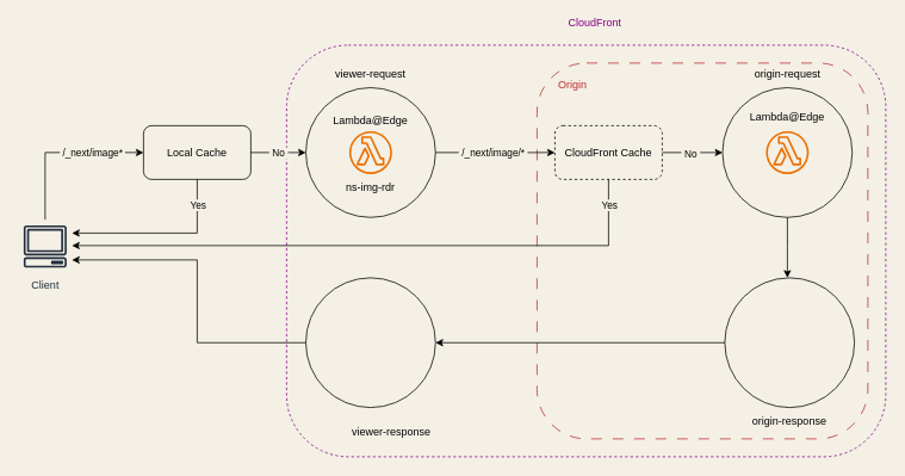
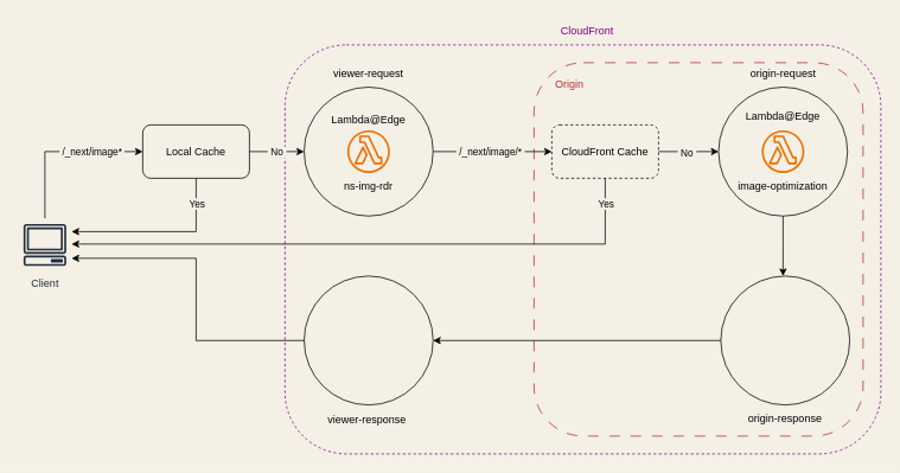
  <mxCell id="0" />
  <mxCell id="1" parent="0" />
  <mxCell id="2" value="" style="ellipse;whiteSpace=wrap;html=1;aspect=fixed;fillColor=none;" parent="1" vertex="1"><mxGeometry x="807.5" y="97.5" width="145" height="145" as="geometry" /></mxCell>
  <mxCell id="3" value="" style="rounded=1;whiteSpace=wrap;html=1;fillColor=none;strokeColor=#800080;dashed=1;" parent="1" vertex="1"><mxGeometry x="320" y="50" width="670" height="460" as="geometry" /></mxCell>
  <mxCell id="4" value="" style="rounded=1;whiteSpace=wrap;html=1;fontColor=default;fillColor=none;dashed=1;dashPattern=12 12;strokeColor=#B82E2E;" parent="1" vertex="1"><mxGeometry x="600" y="70" width="370" height="420" as="geometry" /></mxCell>
  <mxCell id="5" value="" style="ellipse;whiteSpace=wrap;html=1;aspect=fixed;fillColor=none;" parent="1" vertex="1"><mxGeometry x="341.5" y="97.5" width="145" height="145" as="geometry" /></mxCell>
  <mxCell id="6" value="" style="edgeStyle=orthogonalEdgeStyle;rounded=0;orthogonalLoop=1;jettySize=auto;html=1;" parent="1" source="10" target="13" edge="1"><mxGeometry relative="1" as="geometry"><mxPoint x="70" y="304" as="targetPoint" /><Array as="points"><mxPoint x="220" y="260" /></Array></mxGeometry></mxCell>
  <mxCell id="7" value="&amp;nbsp;Yes&amp;nbsp;" style="edgeLabel;html=1;align=center;verticalAlign=middle;resizable=0;points=[];labelBackgroundColor=#F4F0E6;" parent="6" vertex="1" connectable="0"><mxGeometry x="-0.629" y="-1" relative="1" as="geometry"><mxPoint x="1" y="-9" as="offset" /></mxGeometry></mxCell>
  <mxCell id="8" value="" style="edgeStyle=orthogonalEdgeStyle;rounded=0;orthogonalLoop=1;jettySize=auto;html=1;entryX=0;entryY=0.5;entryDx=0;entryDy=0;" parent="1" source="10" target="5" edge="1"><mxGeometry relative="1" as="geometry"><mxPoint x="350" y="170" as="targetPoint" /></mxGeometry></mxCell>
  <mxCell id="9" value="&amp;nbsp;No&amp;nbsp;" style="edgeLabel;html=1;align=center;verticalAlign=middle;resizable=0;points=[];labelBackgroundColor=#F4F0E6;" parent="8" vertex="1" connectable="0"><mxGeometry x="0.147" y="2" relative="1" as="geometry"><mxPoint x="-5" y="2" as="offset" /></mxGeometry></mxCell>
  <mxCell id="10" value="Local Cache" style="rounded=1;whiteSpace=wrap;html=1;fillColor=none;" parent="1" vertex="1"><mxGeometry x="160" y="140" width="120" height="60" as="geometry" /></mxCell>
  <mxCell id="11" value="" style="edgeStyle=orthogonalEdgeStyle;rounded=0;orthogonalLoop=1;jettySize=auto;html=1;entryX=0;entryY=0.5;entryDx=0;entryDy=0;" parent="1" source="13" target="10" edge="1"><mxGeometry relative="1" as="geometry"><mxPoint x="40" y="200" as="targetPoint" /><Array as="points"><mxPoint x="50" y="170" /></Array></mxGeometry></mxCell>
  <mxCell id="12" value="&amp;nbsp;/_next/image*&amp;nbsp;" style="edgeLabel;html=1;align=center;verticalAlign=middle;resizable=0;points=[];fontColor=default;labelBackgroundColor=#F4F0E6;" parent="11" vertex="1" connectable="0"><mxGeometry x="0.377" y="-1" relative="1" as="geometry"><mxPoint y="-1" as="offset" /></mxGeometry></mxCell>
  <mxCell id="13" value="Client" style="sketch=0;outlineConnect=0;fontColor=#232F3E;gradientColor=none;strokeColor=#232F3E;fillColor=none;dashed=0;verticalLabelPosition=bottom;verticalAlign=top;align=center;html=1;fontSize=12;fontStyle=0;aspect=fixed;shape=mxgraph.aws4.resourceIcon;resIcon=mxgraph.aws4.client;" parent="1" vertex="1"><mxGeometry x="20" y="245" width="60" height="60" as="geometry" /></mxCell>
  <mxCell id="14" style="edgeStyle=orthogonalEdgeStyle;rounded=0;orthogonalLoop=1;jettySize=auto;html=1;exitX=0.5;exitY=1;exitDx=0;exitDy=0;" parent="1" source="18" target="13" edge="1"><mxGeometry relative="1" as="geometry"><mxPoint x="40" y="274" as="targetPoint" /><Array as="points"><mxPoint x="680" y="274" /></Array><mxPoint x="690" y="170" as="sourcePoint" /></mxGeometry></mxCell>
  <mxCell id="15" value="&amp;nbsp;Yes&amp;nbsp;" style="edgeLabel;html=1;align=center;verticalAlign=middle;resizable=0;points=[];labelBackgroundColor=#F4F0E6;" parent="14" vertex="1" connectable="0"><mxGeometry x="-0.825" relative="1" as="geometry"><mxPoint y="-31" as="offset" /></mxGeometry></mxCell>
  <mxCell id="16" style="edgeStyle=orthogonalEdgeStyle;rounded=0;orthogonalLoop=1;jettySize=auto;html=1;exitX=1;exitY=0.5;exitDx=0;exitDy=0;entryX=0;entryY=0.5;entryDx=0;entryDy=0;" parent="1" source="18" target="2" edge="1"><mxGeometry relative="1" as="geometry"><mxPoint x="850" y="170" as="targetPoint" /></mxGeometry></mxCell>
  <mxCell id="17" value="&amp;nbsp;No&amp;nbsp;" style="edgeLabel;html=1;align=center;verticalAlign=middle;resizable=0;points=[];labelBackgroundColor=#F4F0E6;" parent="16" vertex="1" connectable="0"><mxGeometry x="-0.085" y="-1" relative="1" as="geometry"><mxPoint as="offset" /></mxGeometry></mxCell>
  <mxCell id="18" value="CloudFront Cache" style="rounded=1;whiteSpace=wrap;html=1;fillColor=none;dashed=1;" parent="1" vertex="1"><mxGeometry x="620" y="140" width="120" height="60" as="geometry" /></mxCell>
  <mxCell id="19" value="" style="sketch=0;outlineConnect=0;fontColor=#232F3E;gradientColor=none;fillColor=#ED7100;strokeColor=none;dashed=0;verticalLabelPosition=bottom;verticalAlign=top;align=center;html=1;fontSize=12;fontStyle=0;aspect=fixed;pointerEvents=1;shape=mxgraph.aws4.lambda_function;" parent="1" vertex="1"><mxGeometry x="390" y="146" width="48" height="48" as="geometry" /></mxCell>
  <mxCell id="20" value="Lambda@Edge" style="text;html=1;strokeColor=none;fillColor=none;align=center;verticalAlign=middle;whiteSpace=wrap;rounded=0;" parent="1" vertex="1"><mxGeometry x="384" y="120" width="60" height="30" as="geometry" /></mxCell>
  <mxCell id="21" value="ns-img-rdr" style="text;html=1;strokeColor=none;fillColor=none;align=center;verticalAlign=middle;whiteSpace=wrap;rounded=0;" parent="1" vertex="1"><mxGeometry x="361" y="194" width="106" height="30" as="geometry" /></mxCell>
  <mxCell id="22" style="edgeStyle=orthogonalEdgeStyle;rounded=0;orthogonalLoop=1;jettySize=auto;html=1;exitX=1;exitY=0.5;exitDx=0;exitDy=0;entryX=0;entryY=0.5;entryDx=0;entryDy=0;" parent="1" source="5" target="18" edge="1"><mxGeometry relative="1" as="geometry" /></mxCell>
  <mxCell id="23" value="&amp;nbsp;/_next/image/*&amp;nbsp;" style="edgeLabel;html=1;align=center;verticalAlign=middle;resizable=0;points=[];labelBackgroundColor=#F4F0E6;" parent="22" vertex="1" connectable="0"><mxGeometry x="-0.075" y="-2" relative="1" as="geometry"><mxPoint x="2" y="-2" as="offset" /></mxGeometry></mxCell>
  <mxCell id="24" style="edgeStyle=orthogonalEdgeStyle;rounded=0;orthogonalLoop=1;jettySize=auto;html=1;exitX=0;exitY=0.5;exitDx=0;exitDy=0;entryX=1;entryY=0.5;entryDx=0;entryDy=0;" parent="1" source="25" target="34" edge="1"><mxGeometry relative="1" as="geometry" /></mxCell>
  <mxCell id="25" value="" style="ellipse;whiteSpace=wrap;html=1;aspect=fixed;fillColor=none;" parent="1" vertex="1"><mxGeometry x="810" y="310" width="145" height="145" as="geometry" /></mxCell>
  <mxCell id="26" value="" style="sketch=0;outlineConnect=0;fontColor=#232F3E;gradientColor=none;fillColor=#ED7100;strokeColor=none;dashed=0;verticalLabelPosition=bottom;verticalAlign=top;align=center;html=1;fontSize=12;fontStyle=0;aspect=fixed;pointerEvents=1;shape=mxgraph.aws4.lambda_function;" parent="1" vertex="1"><mxGeometry x="856" y="146" width="48" height="48" as="geometry" /></mxCell>
  <mxCell id="27" value="Lambda@Edge" style="text;html=1;strokeColor=none;fillColor=none;align=center;verticalAlign=middle;whiteSpace=wrap;rounded=0;" parent="1" vertex="1"><mxGeometry x="850" y="116" width="60" height="30" as="geometry" /></mxCell>
+ <mxCell id="28" value="image-optimization" style="text;html=1;strokeColor=none;fillColor=none;align=center;verticalAlign=middle;whiteSpace=wrap;rounded=0;" parent="1" vertex="1"><mxGeometry x="827" y="194" width="106" height="30" as="geometry" /></mxCell>
  <mxCell id="29" value="viewer-request" style="text;html=1;strokeColor=none;fillColor=none;align=center;verticalAlign=middle;whiteSpace=wrap;rounded=0;" parent="1" vertex="1"><mxGeometry x="349" y="67.5" width="130" height="30" as="geometry" /></mxCell>
  <mxCell id="30" value="origin-response" style="text;html=1;strokeColor=none;fillColor=none;align=center;verticalAlign=middle;whiteSpace=wrap;rounded=0;" parent="1" vertex="1"><mxGeometry x="831.25" y="455" width="102.5" height="30" as="geometry" /></mxCell>
  <mxCell id="31" value="origin-request" style="text;html=1;strokeColor=none;fillColor=none;align=center;verticalAlign=middle;whiteSpace=wrap;rounded=0;" parent="1" vertex="1"><mxGeometry x="808.75" y="67.5" width="142.5" height="30" as="geometry" /></mxCell>
  <mxCell id="32" style="edgeStyle=orthogonalEdgeStyle;rounded=0;orthogonalLoop=1;jettySize=auto;html=1;exitX=0.5;exitY=1;exitDx=0;exitDy=0;" parent="1" source="2" edge="1"><mxGeometry relative="1" as="geometry"><mxPoint x="880" y="310" as="targetPoint" /></mxGeometry></mxCell>
  <mxCell id="33" style="edgeStyle=orthogonalEdgeStyle;rounded=0;orthogonalLoop=1;jettySize=auto;html=1;exitX=0;exitY=0.5;exitDx=0;exitDy=0;" parent="1" source="34" target="13" edge="1"><mxGeometry relative="1" as="geometry"><Array as="points"><mxPoint x="220" y="383" /><mxPoint x="220" y="290" /></Array></mxGeometry></mxCell>
  <mxCell id="34" value="" style="ellipse;whiteSpace=wrap;html=1;aspect=fixed;fillColor=none;" parent="1" vertex="1"><mxGeometry x="341.5" y="310" width="145" height="145" as="geometry" /></mxCell>
- <mxCell id="35" value="viewer-response" style="text;html=1;strokeColor=none;fillColor=none;align=center;verticalAlign=middle;whiteSpace=wrap;rounded=0;" parent="1" vertex="1"><mxGeometry x="386" y="466.5" width="102.5" height="30" as="geometry" /></mxCell>
- <mxCell id="36" value="CloudFront" style="text;html=1;strokeColor=none;fillColor=none;align=center;verticalAlign=middle;whiteSpace=wrap;rounded=0;fontColor=#800080;" parent="1" vertex="1"><mxGeometry x="635" y="10" width="60" height="30" as="geometry" /></mxCell>
+ <mxCell id="35" value="viewer-response" style="text;html=1;strokeColor=none;fillColor=none;align=center;verticalAlign=middle;whiteSpace=wrap;rounded=0;" parent="1" vertex="1"><mxGeometry x="361" y="456.5" width="102.5" height="30" as="geometry" /></mxCell>
+ <mxCell id="36" value="CloudFront" style="text;html=1;strokeColor=none;fillColor=none;align=center;verticalAlign=middle;whiteSpace=wrap;rounded=0;fontColor=#800080;" parent="1" vertex="1"><mxGeometry x="630" y="20" width="60" height="30" as="geometry" /></mxCell>
  <mxCell id="37" value="Origin" style="text;html=1;strokeColor=none;fillColor=none;align=center;verticalAlign=middle;whiteSpace=wrap;rounded=0;fontColor=#B82E2E;" parent="1" vertex="1"><mxGeometry x="610" y="80" width="60" height="30" as="geometry" /></mxCell>
